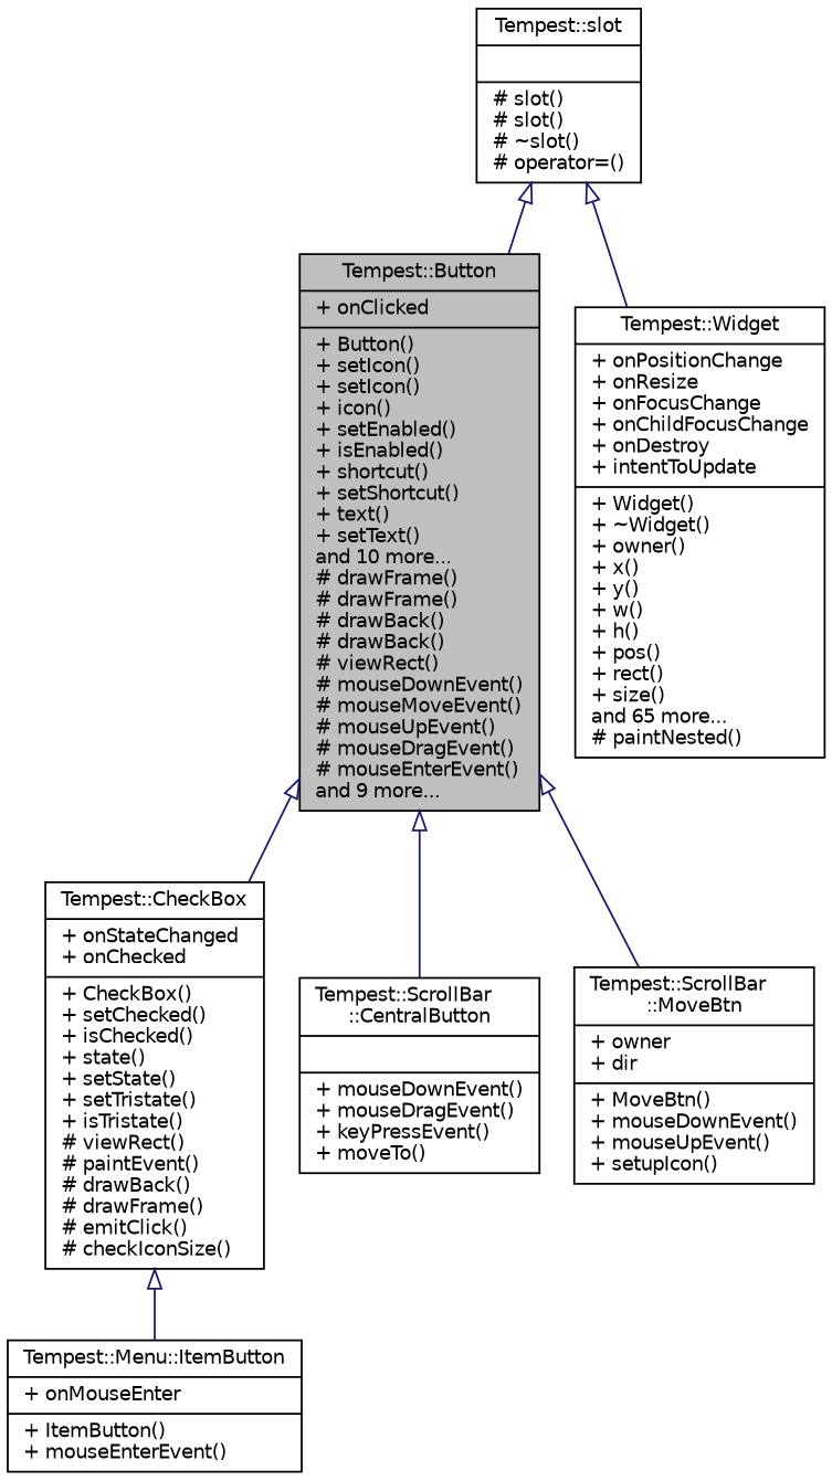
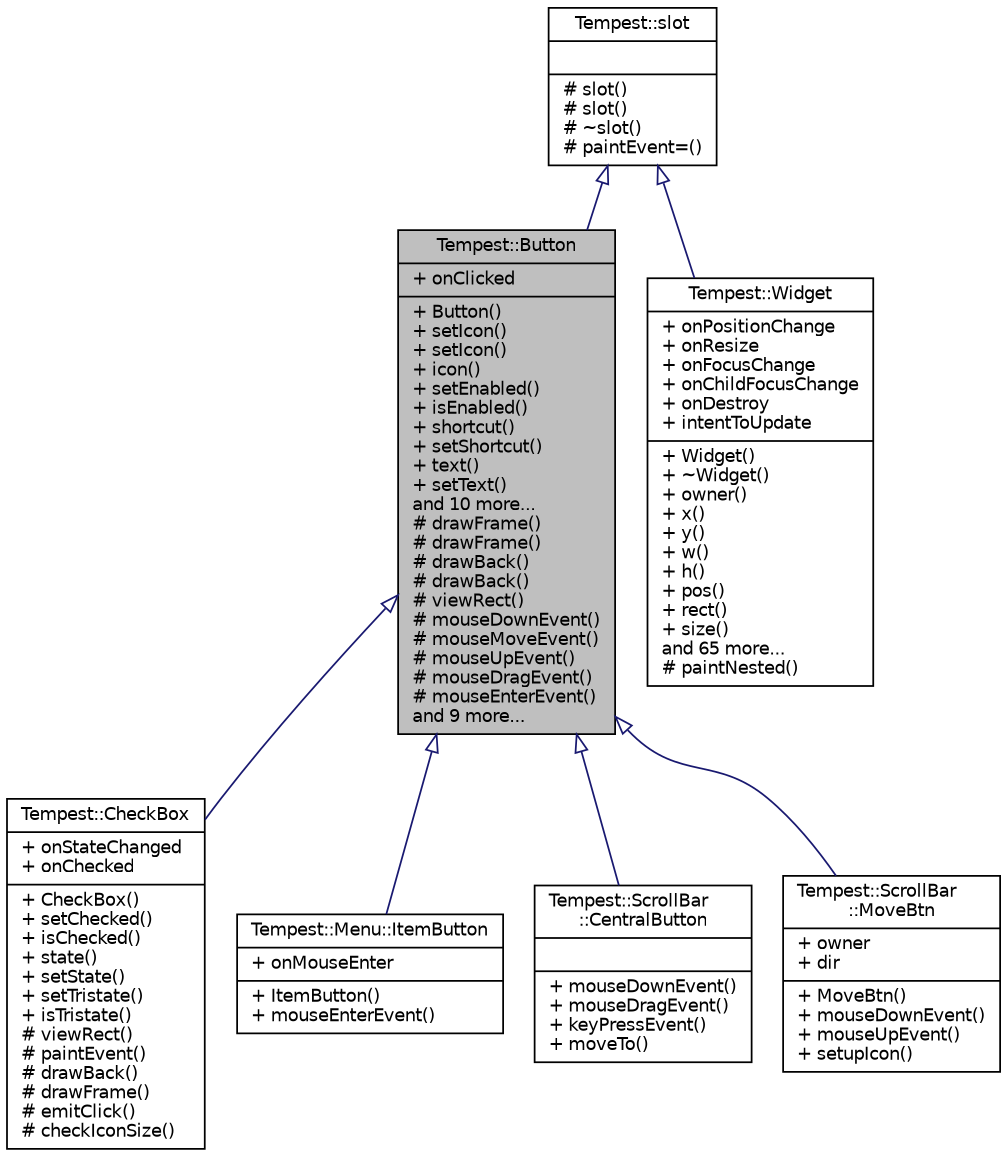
  digraph {
    node [color=black fillcolor=white fontname=Helvetica fontsize=10 shape=record style=filled]
    edge [arrowtail=onormal color=midnightblue dir=back fontname=Helvetica fontsize=10 labelfontname=Helvetica labelfontsize=10 style=solid]
    n1 [fillcolor=grey75 fontcolor=black height=0.2 label="{Tempest::Button\n|+ onClicked\l|+ Button()\l+ setIcon()\l+ setIcon()\l+ icon()\l+ setEnabled()\l+ isEnabled()\l+ shortcut()\l+ setShortcut()\l+ text()\l+ setText()\land 10 more...\l# drawFrame()\l# drawFrame()\l# drawBack()\l# drawBack()\l# viewRect()\l# mouseDownEvent()\l# mouseMoveEvent()\l# mouseUpEvent()\l# mouseDragEvent()\l# mouseEnterEvent()\land 9 more...\l}" width=0.4]
    n2 [height=0.2 label="{Tempest::CheckBox\n|+ onStateChanged\l+ onChecked\l|+ CheckBox()\l+ setChecked()\l+ isChecked()\l+ state()\l+ setState()\l+ setTristate()\l+ isTristate()\l# viewRect()\l# paintEvent()\l# drawBack()\l# drawFrame()\l# emitClick()\l# checkIconSize()\l}" width=0.4]
    n3 [height=0.2 label="{Tempest::Menu::ItemButton\n|+ onMouseEnter\l|+ ItemButton()\l+ mouseEnterEvent()\l}" width=0.4]
    n4 [height=0.2 label="{Tempest::ScrollBar\l::CentralButton\n||+ mouseDownEvent()\l+ mouseDragEvent()\l+ keyPressEvent()\l+ moveTo()\l}" width=0.4]
    n5 [height=0.2 label="{Tempest::ScrollBar\l::MoveBtn\n|+ owner\l+ dir\l|+ MoveBtn()\l+ mouseDownEvent()\l+ mouseUpEvent()\l+ setupIcon()\l}" width=0.4]
    n6 [height=0.2 label="{Tempest::Widget\n|+ onPositionChange\l+ onResize\l+ onFocusChange\l+ onChildFocusChange\l+ onDestroy\l+ intentToUpdate\l|+ Widget()\l+ ~Widget()\l+ owner()\l+ x()\l+ y()\l+ w()\l+ h()\l+ pos()\l+ rect()\l+ size()\land 65 more...\l# paintNested()\l}" width=0.4]
-   n7 [height=0.2 label="{Tempest::slot\n||# slot()\l# slot()\l# ~slot()\l# operator=()\l}" width=0.4]
+   n7 [height=0.2 label="{Tempest::slot\n||# slot()\l# slot()\l# ~slot()\l# paintEvent=()\l}" width=0.4]
    n1 -> n2
-   n2 -> n3
+   n1 -> n3
    n1 -> n4
    n1 -> n5
    n7 -> n1
    n7 -> n6
  }
